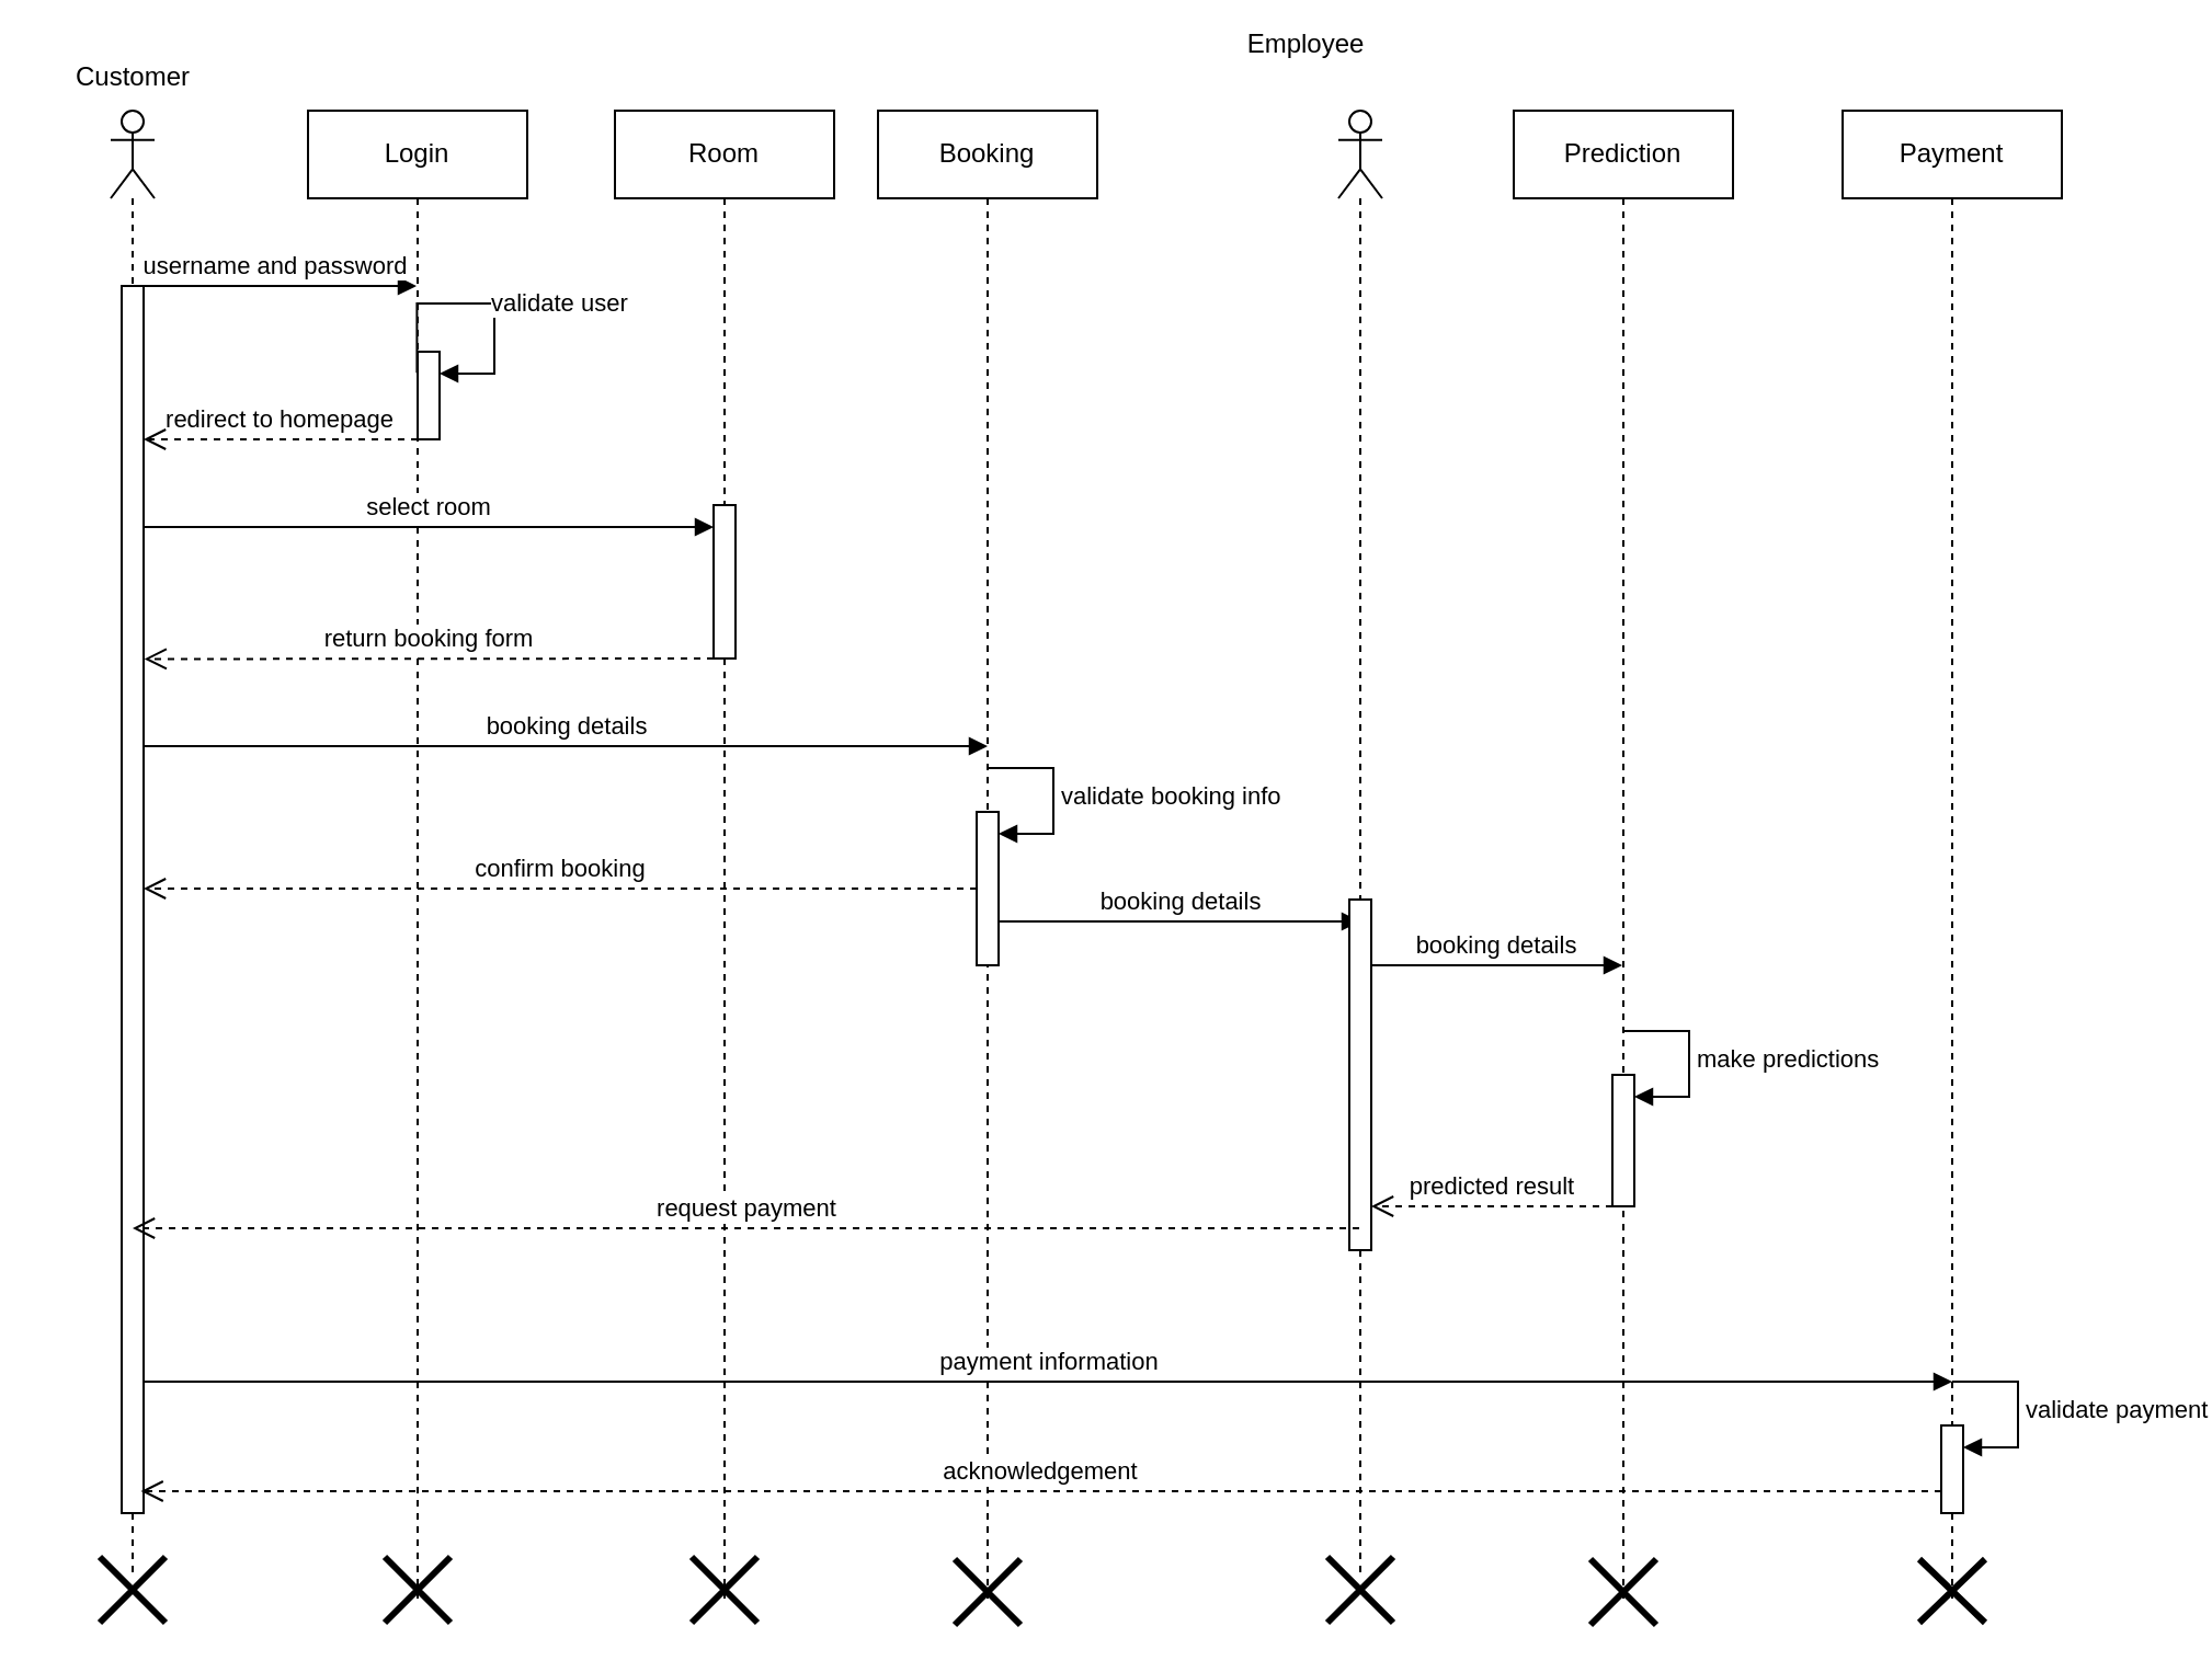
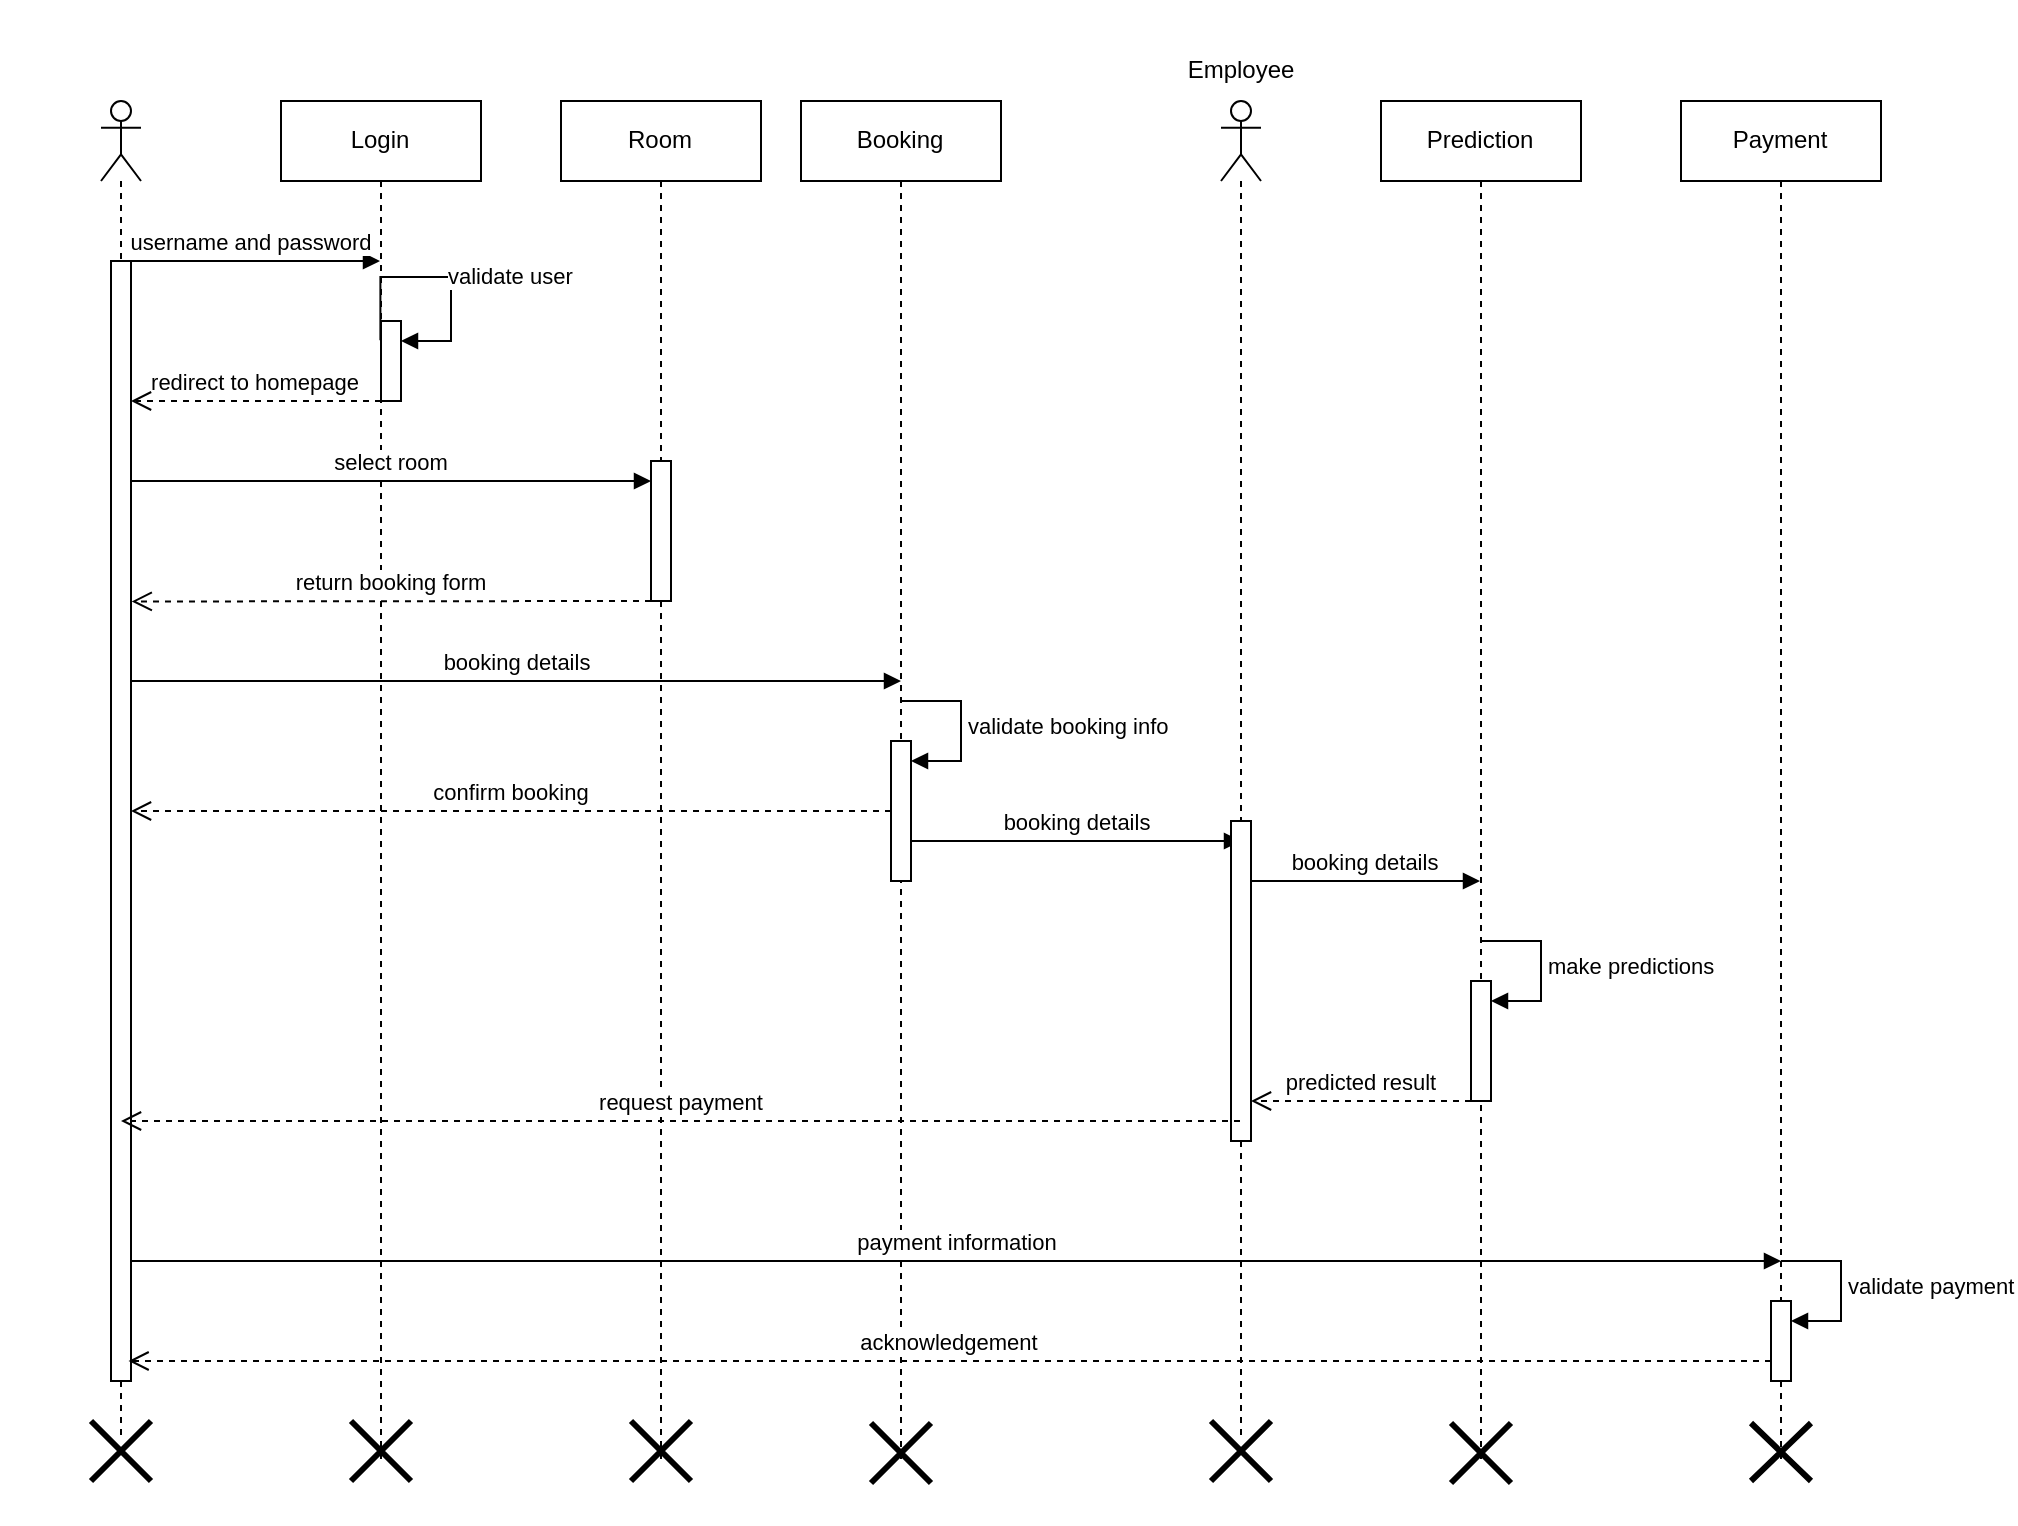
  <mxCell id="0" />
  <mxCell id="1" parent="0" />
  <mxCell id="2" value="" style="shape=umlLifeline;perimeter=lifelinePerimeter;whiteSpace=wrap;html=1;container=1;dropTarget=0;collapsible=0;recursiveResize=0;outlineConnect=0;portConstraint=eastwest;newEdgeStyle={&quot;curved&quot;:0,&quot;rounded&quot;:0};participant=umlActor;" parent="1" vertex="1"><mxGeometry x="50" y="50" width="20" height="670" as="geometry" /></mxCell>
  <mxCell id="3" value="" style="html=1;points=[[0,0,0,0,5],[0,1,0,0,-5],[1,0,0,0,5],[1,1,0,0,-5]];perimeter=orthogonalPerimeter;outlineConnect=0;targetShapes=umlLifeline;portConstraint=eastwest;newEdgeStyle={&quot;curved&quot;:0,&quot;rounded&quot;:0};" parent="2" vertex="1"><mxGeometry x="5" y="80" width="10" height="560" as="geometry" /></mxCell>
- <mxCell id="4" value="Customer" style="text;html=1;align=center;verticalAlign=middle;resizable=0;points=[];autosize=1;strokeColor=none;fillColor=none;" parent="1" vertex="1"><mxGeometry x="20" y="20" width="80" height="30" as="geometry" /></mxCell>
  <mxCell id="5" value="Login" style="shape=umlLifeline;perimeter=lifelinePerimeter;whiteSpace=wrap;html=1;container=1;dropTarget=0;collapsible=0;recursiveResize=0;outlineConnect=0;portConstraint=eastwest;newEdgeStyle={&quot;curved&quot;:0,&quot;rounded&quot;:0};" parent="1" vertex="1"><mxGeometry x="140" y="50" width="100" height="680" as="geometry" /></mxCell>
  <mxCell id="6" value="" style="html=1;points=[[0,0,0,0,5],[0,1,0,0,-5],[1,0,0,0,5],[1,1,0,0,-5]];perimeter=orthogonalPerimeter;outlineConnect=0;targetShapes=umlLifeline;portConstraint=eastwest;newEdgeStyle={&quot;curved&quot;:0,&quot;rounded&quot;:0};" parent="5" vertex="1"><mxGeometry x="50" y="110" width="10" height="40" as="geometry" /></mxCell>
  <mxCell id="7" value="validate user" style="html=1;align=left;spacingLeft=2;endArrow=block;rounded=0;edgeStyle=orthogonalEdgeStyle;curved=0;rounded=0;exitX=0.497;exitY=0.176;exitDx=0;exitDy=0;exitPerimeter=0;" parent="5" source="5" target="6" edge="1"><mxGeometry relative="1" as="geometry"><mxPoint x="55" y="90" as="sourcePoint" /><Array as="points"><mxPoint x="85" y="88" /><mxPoint x="85" y="120" /></Array></mxGeometry></mxCell>
  <mxCell id="8" value="" style="shape=umlDestroy;whiteSpace=wrap;html=1;strokeWidth=3;targetShapes=umlLifeline;" parent="5" vertex="1"><mxGeometry x="35" y="660" width="30" height="30" as="geometry" /></mxCell>
  <mxCell id="9" value="username and password" style="html=1;verticalAlign=bottom;endArrow=block;curved=0;rounded=0;" parent="1" target="5" edge="1"><mxGeometry width="80" relative="1" as="geometry"><mxPoint x="60" y="130" as="sourcePoint" /><mxPoint x="140" y="130" as="targetPoint" /></mxGeometry></mxCell>
  <mxCell id="10" value="redirect to homepage" style="html=1;verticalAlign=bottom;endArrow=open;dashed=1;endSize=8;curved=0;rounded=0;" parent="1" source="6" target="3" edge="1"><mxGeometry relative="1" as="geometry"><mxPoint x="179.53" y="200" as="sourcePoint" /><mxPoint x="70" y="200" as="targetPoint" /><Array as="points"><mxPoint x="120.03" y="200" /></Array></mxGeometry></mxCell>
  <mxCell id="11" value="Room" style="shape=umlLifeline;perimeter=lifelinePerimeter;whiteSpace=wrap;html=1;container=1;dropTarget=0;collapsible=0;recursiveResize=0;outlineConnect=0;portConstraint=eastwest;newEdgeStyle={&quot;curved&quot;:0,&quot;rounded&quot;:0};" parent="1" vertex="1"><mxGeometry x="280" y="50" width="100" height="680" as="geometry" /></mxCell>
  <mxCell id="12" value="" style="html=1;points=[[0,0,0,0,5],[0,1,0,0,-5],[1,0,0,0,5],[1,1,0,0,-5]];perimeter=orthogonalPerimeter;outlineConnect=0;targetShapes=umlLifeline;portConstraint=eastwest;newEdgeStyle={&quot;curved&quot;:0,&quot;rounded&quot;:0};" parent="11" vertex="1"><mxGeometry x="45" y="180" width="10" height="70" as="geometry" /></mxCell>
  <mxCell id="13" value="" style="shape=umlDestroy;whiteSpace=wrap;html=1;strokeWidth=3;targetShapes=umlLifeline;" parent="11" vertex="1"><mxGeometry x="35" y="660" width="30" height="30" as="geometry" /></mxCell>
  <mxCell id="14" value="select room" style="html=1;verticalAlign=bottom;endArrow=block;curved=0;rounded=0;" parent="1" source="3" edge="1"><mxGeometry width="80" relative="1" as="geometry"><mxPoint x="70" y="240" as="sourcePoint" /><mxPoint x="325" y="240" as="targetPoint" /></mxGeometry></mxCell>
  <mxCell id="15" value="Booking" style="shape=umlLifeline;perimeter=lifelinePerimeter;whiteSpace=wrap;html=1;container=1;dropTarget=0;collapsible=0;recursiveResize=0;outlineConnect=0;portConstraint=eastwest;newEdgeStyle={&quot;curved&quot;:0,&quot;rounded&quot;:0};" parent="1" vertex="1"><mxGeometry x="400" y="50" width="100" height="680" as="geometry" /></mxCell>
  <mxCell id="16" value="" style="shape=umlDestroy;whiteSpace=wrap;html=1;strokeWidth=3;targetShapes=umlLifeline;" parent="15" vertex="1"><mxGeometry x="35" y="661" width="30" height="30" as="geometry" /></mxCell>
  <mxCell id="17" value="return booking form" style="html=1;verticalAlign=bottom;endArrow=open;dashed=1;endSize=8;curved=0;rounded=0;entryX=1.036;entryY=0.304;entryDx=0;entryDy=0;entryPerimeter=0;" parent="1" source="12" target="3" edge="1"><mxGeometry relative="1" as="geometry"><mxPoint x="322.5" y="300" as="sourcePoint" /><mxPoint x="70" y="300" as="targetPoint" /><Array as="points" /></mxGeometry></mxCell>
  <mxCell id="18" value="booking details" style="html=1;verticalAlign=bottom;endArrow=block;curved=0;rounded=0;" parent="1" edge="1"><mxGeometry width="80" relative="1" as="geometry"><mxPoint x="65.5" y="340" as="sourcePoint" /><mxPoint x="450" y="340" as="targetPoint" /></mxGeometry></mxCell>
  <mxCell id="19" value="" style="html=1;points=[[0,0,0,0,5],[0,1,0,0,-5],[1,0,0,0,5],[1,1,0,0,-5]];perimeter=orthogonalPerimeter;outlineConnect=0;targetShapes=umlLifeline;portConstraint=eastwest;newEdgeStyle={&quot;curved&quot;:0,&quot;rounded&quot;:0};" parent="1" vertex="1"><mxGeometry x="445" y="370" width="10" height="70" as="geometry" /></mxCell>
  <mxCell id="20" value="validate booking info" style="html=1;align=left;spacingLeft=2;endArrow=block;rounded=0;edgeStyle=orthogonalEdgeStyle;curved=0;rounded=0;" parent="1" target="19" edge="1"><mxGeometry relative="1" as="geometry"><mxPoint x="450" y="350" as="sourcePoint" /><Array as="points"><mxPoint x="480" y="380" /></Array></mxGeometry></mxCell>
  <mxCell id="21" value="confirm booking" style="html=1;verticalAlign=bottom;endArrow=open;dashed=1;endSize=8;curved=0;rounded=0;" parent="1" source="19" target="3" edge="1"><mxGeometry relative="1" as="geometry"><mxPoint x="440" y="410" as="sourcePoint" /><mxPoint x="70" y="410" as="targetPoint" /></mxGeometry></mxCell>
  <mxCell id="22" value="booking details" style="html=1;verticalAlign=bottom;endArrow=block;curved=0;rounded=0;" parent="1" edge="1"><mxGeometry width="80" relative="1" as="geometry"><mxPoint x="455" y="420" as="sourcePoint" /><mxPoint x="620" y="420" as="targetPoint" /></mxGeometry></mxCell>
  <mxCell id="23" value="" style="shape=umlLifeline;perimeter=lifelinePerimeter;whiteSpace=wrap;html=1;container=1;dropTarget=0;collapsible=0;recursiveResize=0;outlineConnect=0;portConstraint=eastwest;newEdgeStyle={&quot;curved&quot;:0,&quot;rounded&quot;:0};participant=umlActor;" parent="1" vertex="1"><mxGeometry x="610" y="50" width="20" height="670" as="geometry" /></mxCell>
  <mxCell id="24" value="" style="html=1;points=[[0,0,0,0,5],[0,1,0,0,-5],[1,0,0,0,5],[1,1,0,0,-5]];perimeter=orthogonalPerimeter;outlineConnect=0;targetShapes=umlLifeline;portConstraint=eastwest;newEdgeStyle={&quot;curved&quot;:0,&quot;rounded&quot;:0};" parent="23" vertex="1"><mxGeometry x="5" y="360" width="10" height="160" as="geometry" /></mxCell>
- <mxCell id="25" value="Employee" style="text;html=1;align=center;verticalAlign=middle;resizable=0;points=[];autosize=1;strokeColor=none;fillColor=none;" parent="1" vertex="1"><mxGeometry x="555" y="5" width="80" height="30" as="geometry" /></mxCell>
+ <mxCell id="25" value="Employee" style="text;html=1;align=center;verticalAlign=middle;resizable=0;points=[];autosize=1;strokeColor=none;fillColor=none;" parent="1" vertex="1"><mxGeometry x="580" y="20" width="80" height="30" as="geometry" /></mxCell>
  <mxCell id="26" value="Prediction" style="shape=umlLifeline;perimeter=lifelinePerimeter;whiteSpace=wrap;html=1;container=1;dropTarget=0;collapsible=0;recursiveResize=0;outlineConnect=0;portConstraint=eastwest;newEdgeStyle={&quot;curved&quot;:0,&quot;rounded&quot;:0};" parent="1" vertex="1"><mxGeometry x="690" y="50" width="100" height="680" as="geometry" /></mxCell>
  <mxCell id="27" value="" style="html=1;points=[[0,0,0,0,5],[0,1,0,0,-5],[1,0,0,0,5],[1,1,0,0,-5]];perimeter=orthogonalPerimeter;outlineConnect=0;targetShapes=umlLifeline;portConstraint=eastwest;newEdgeStyle={&quot;curved&quot;:0,&quot;rounded&quot;:0};" parent="26" vertex="1"><mxGeometry x="45" y="440" width="10" height="60" as="geometry" /></mxCell>
  <mxCell id="28" value="make predictions" style="html=1;align=left;spacingLeft=2;endArrow=block;rounded=0;edgeStyle=orthogonalEdgeStyle;curved=0;rounded=0;" parent="26" target="27" edge="1"><mxGeometry relative="1" as="geometry"><mxPoint x="50" y="420" as="sourcePoint" /><Array as="points"><mxPoint x="80" y="450" /></Array></mxGeometry></mxCell>
  <mxCell id="29" value="" style="shape=umlDestroy;whiteSpace=wrap;html=1;strokeWidth=3;targetShapes=umlLifeline;" parent="26" vertex="1"><mxGeometry x="35" y="661" width="30" height="30" as="geometry" /></mxCell>
  <mxCell id="30" value="booking details" style="html=1;verticalAlign=bottom;endArrow=block;curved=0;rounded=0;exitX=1;exitY=0;exitDx=0;exitDy=5;exitPerimeter=0;" parent="1" edge="1"><mxGeometry width="80" relative="1" as="geometry"><mxPoint x="625" y="440" as="sourcePoint" /><mxPoint x="739.5" y="440" as="targetPoint" /></mxGeometry></mxCell>
  <mxCell id="31" value="predicted result" style="html=1;verticalAlign=bottom;endArrow=open;dashed=1;endSize=8;curved=0;rounded=0;" parent="1" source="27" target="24" edge="1"><mxGeometry relative="1" as="geometry"><mxPoint x="700" y="530" as="sourcePoint" /><mxPoint x="630" y="550" as="targetPoint" /><Array as="points"><mxPoint x="680" y="550" /></Array></mxGeometry></mxCell>
  <mxCell id="32" value="request payment" style="html=1;verticalAlign=bottom;endArrow=open;dashed=1;endSize=8;curved=0;rounded=0;" parent="1" source="23" edge="1"><mxGeometry relative="1" as="geometry"><mxPoint x="140" y="560" as="sourcePoint" /><mxPoint x="60" y="560" as="targetPoint" /></mxGeometry></mxCell>
  <mxCell id="33" value="Payment" style="shape=umlLifeline;perimeter=lifelinePerimeter;whiteSpace=wrap;html=1;container=1;dropTarget=0;collapsible=0;recursiveResize=0;outlineConnect=0;portConstraint=eastwest;newEdgeStyle={&quot;curved&quot;:0,&quot;rounded&quot;:0};" parent="1" vertex="1"><mxGeometry x="840" y="50" width="100" height="680" as="geometry" /></mxCell>
  <mxCell id="34" value="" style="shape=umlDestroy;whiteSpace=wrap;html=1;strokeWidth=3;targetShapes=umlLifeline;" parent="33" vertex="1"><mxGeometry x="35" y="661" width="30" height="29" as="geometry" /></mxCell>
  <mxCell id="35" value="payment information" style="html=1;verticalAlign=bottom;endArrow=block;curved=0;rounded=0;" parent="1" edge="1"><mxGeometry width="80" relative="1" as="geometry"><mxPoint x="65.5" y="630" as="sourcePoint" /><mxPoint x="890" y="630" as="targetPoint" /></mxGeometry></mxCell>
  <mxCell id="36" value="" style="html=1;points=[[0,0,0,0,5],[0,1,0,0,-5],[1,0,0,0,5],[1,1,0,0,-5]];perimeter=orthogonalPerimeter;outlineConnect=0;targetShapes=umlLifeline;portConstraint=eastwest;newEdgeStyle={&quot;curved&quot;:0,&quot;rounded&quot;:0};" parent="1" vertex="1"><mxGeometry x="885" y="650" width="10" height="40" as="geometry" /></mxCell>
  <mxCell id="37" value="validate payment" style="html=1;align=left;spacingLeft=2;endArrow=block;rounded=0;edgeStyle=orthogonalEdgeStyle;curved=0;rounded=0;" parent="1" target="36" edge="1"><mxGeometry relative="1" as="geometry"><mxPoint x="890" y="630" as="sourcePoint" /><Array as="points"><mxPoint x="920" y="660" /></Array></mxGeometry></mxCell>
  <mxCell id="38" value="acknowledgement" style="html=1;verticalAlign=bottom;endArrow=open;dashed=1;endSize=8;curved=0;rounded=0;" parent="1" source="36" edge="1"><mxGeometry relative="1" as="geometry"><mxPoint x="880" y="680" as="sourcePoint" /><mxPoint x="63.778" y="680" as="targetPoint" /><Array as="points"><mxPoint x="485.5" y="680" /></Array></mxGeometry></mxCell>
  <mxCell id="39" value="" style="shape=umlDestroy;whiteSpace=wrap;html=1;strokeWidth=3;targetShapes=umlLifeline;" parent="1" vertex="1"><mxGeometry x="45" y="710" width="30" height="30" as="geometry" /></mxCell>
  <mxCell id="40" value="" style="shape=umlDestroy;whiteSpace=wrap;html=1;strokeWidth=3;targetShapes=umlLifeline;" parent="1" vertex="1"><mxGeometry x="605" y="710" width="30" height="30" as="geometry" /></mxCell>
